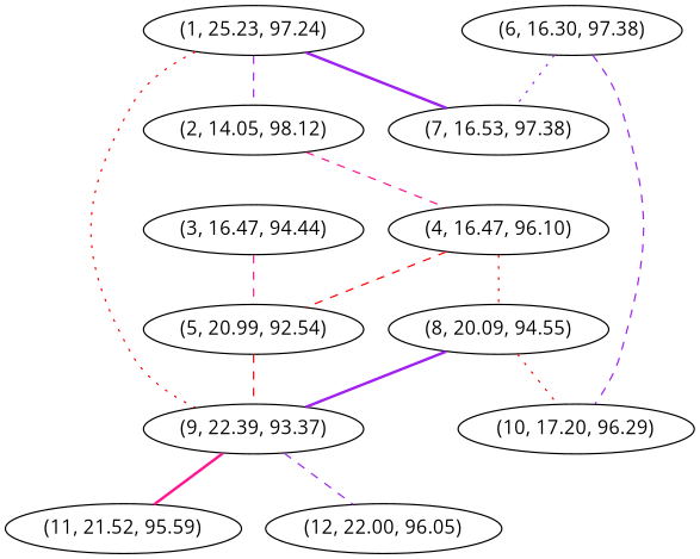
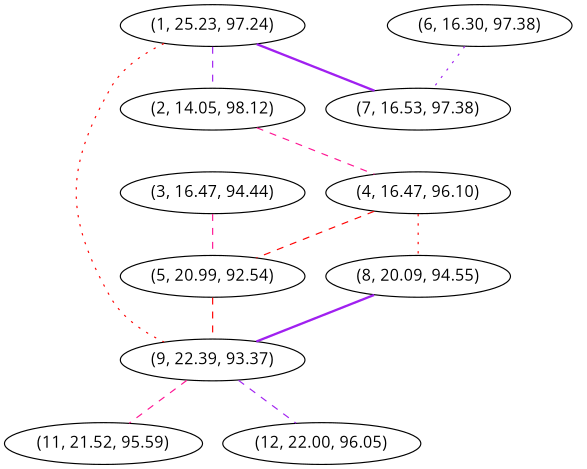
  graph {
    fontname="Open Sans"
    node [fontname="Open Sans"]
    edge [color=purple fontname="Open Sans" style=dashed]
    n1 [label="(1, 25.23, 97.24)"]
    n2 [label="(2, 14.05, 98.12)"]
    n3 [label="(7, 16.53, 97.38)"]
    n4 [label="(9, 22.39, 93.37)"]
    n5 [label="(4, 16.47, 96.10)"]
    n6 [label="(11, 21.52, 95.59)"]
    n7 [label="(12, 22.00, 96.05)"]
    n8 [label="(3, 16.47, 94.44)"]
    n9 [label="(5, 20.99, 92.54)"]
    n10 [label="(8, 20.09, 94.55)"]
-   n11 [label="(10, 17.20, 96.29)"]
    n12 [label="(6, 16.30, 97.38)"]
    n1 -- n2
    n1 -- n3 [style=bold]
    n1 -- n4 [color=red style=dotted]
    n2 -- n5 [color=deeppink]
-   n4 -- n6 [color=deeppink style=bold]
+   n4 -- n6 [color=deeppink]
    n4 -- n7
    n5 -- n9 [color=red]
    n5 -- n10 [color=red style=dotted]
    n8 -- n9 [color=deeppink]
    n9 -- n4 [color=red]
    n10 -- n4 [style=bold]
-   n10 -- n11 [color=red style=dotted]
    n12 -- n3 [style=dotted]
-   n12 -- n11
  }
